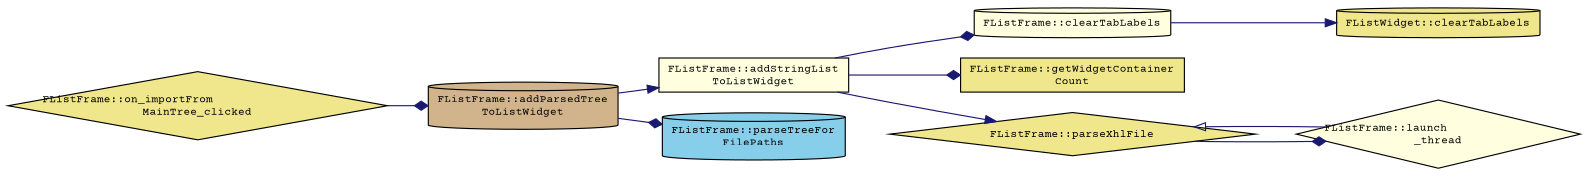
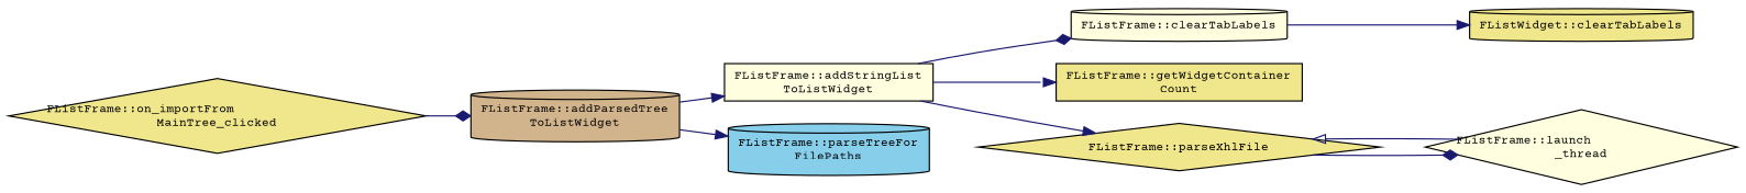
  digraph {
    fontname="Courier Prime"
    rankdir=LR
    node [color=black fillcolor=khaki fontname="Courier Prime" fontsize=10 shape=cylinder style=filled]
    edge [arrowhead=diamond color=midnightblue fontname="Courier Prime" fontsize=10 labelfontname=Helvetica labelfontsize=10 style=solid]
    n1 [fontcolor=black height=0.2 label="FListFrame::on_importFrom\lMainTree_clicked" shape=diamond width=0.4]
    n2 [fillcolor=tan height=0.2 label="FListFrame::addParsedTree\lToListWidget" width=0.4]
    n3 [fillcolor=lightyellow height=0.2 label="FListFrame::addStringList\lToListWidget" shape=box width=0.4]
    n4 [fillcolor=skyblue height=0.2 label="FListFrame::parseTreeFor\lFilePaths" width=0.4]
    n5 [fillcolor=lightyellow height=0.2 label="FListFrame::clearTabLabels" width=0.4]
    n6 [height=0.2 label="FListFrame::getWidgetContainer\lCount" shape=box width=0.4]
    n7 [height=0.2 label="FListFrame::parseXhlFile" shape=diamond width=0.4]
    n8 [height=0.2 label="FListWidget::clearTabLabels" width=0.4]
    n9 [fillcolor=lightyellow height=0.2 label="FListFrame::launch\l_thread" shape=diamond width=0.4]
    n1 -> n2
    n2 -> n3 [arrowhead=normal]
-   n2 -> n4
+   n2 -> n4 [arrowhead=normal]
    n3 -> n5
-   n3 -> n6
+   n3 -> n6 [arrowhead=normal]
    n3 -> n7 [arrowhead=normal]
    n5 -> n8 [arrowhead=normal]
    n7 -> n9
    n9 -> n7 [arrowhead=onormal]
  }
